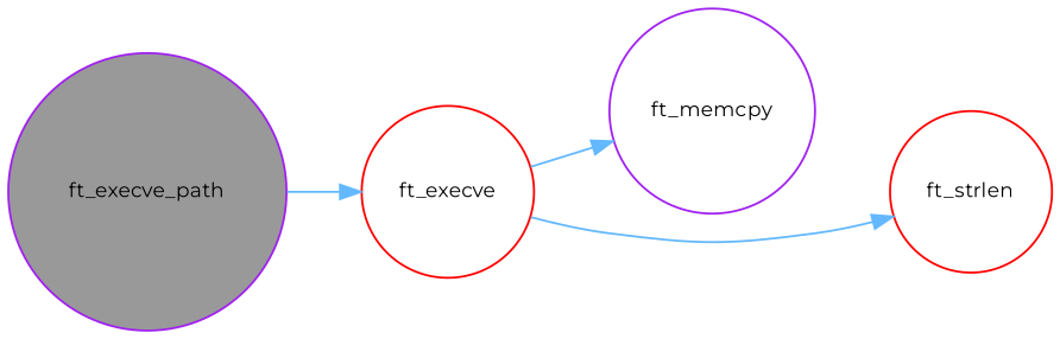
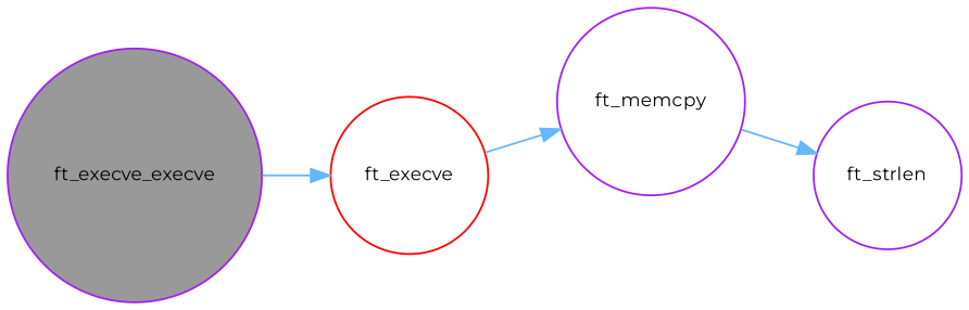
  digraph {
    fontname=Montserrat
    rankdir=LR
    node [color=purple fillcolor=white fontname=Montserrat fontsize=10 shape=circle style=filled]
    edge [color=steelblue1 fontname=Montserrat fontsize=10 labelfontname=Helvetica labelfontsize=10 style=solid]
-   n1 [fillcolor=grey60 fontcolor=black height=0.2 label=ft_execve_path width=0.4]
+   n1 [fillcolor=grey60 fontcolor=black height=0.2 label=ft_execve_execve width=0.4]
    n2 [color=red height=0.2 label=ft_execve width=0.4]
    n3 [height=0.2 label=ft_memcpy width=0.4]
-   n4 [color=red height=0.2 label=ft_strlen width=0.4]
+   n4 [height=0.2 label=ft_strlen width=0.4]
    n1 -> n2
    n2 -> n3
-   n2 -> n4
+   n3 -> n4
  }
